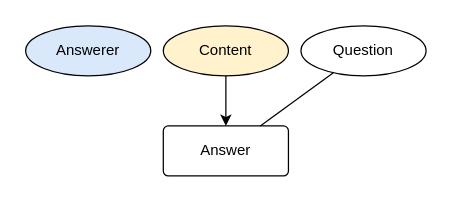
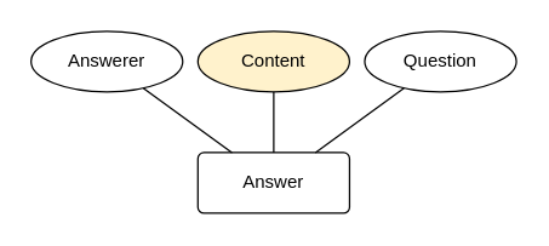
  <mxCell id="0" />
  <mxCell id="1" parent="0" />
  <mxCell id="2" value="Answer" style="rounded=1;arcSize=10;whiteSpace=wrap;html=1;align=center;" parent="1" vertex="1"><mxGeometry x="130" y="100" width="100" height="40" as="geometry" /></mxCell>
- <mxCell id="3" value="Answerer" style="ellipse;whiteSpace=wrap;html=1;align=center;fillColor=#dae8fc;" parent="1" vertex="1"><mxGeometry x="20" y="20" width="100" height="40" as="geometry" /></mxCell>
+ <mxCell id="3" value="Answerer" style="ellipse;whiteSpace=wrap;html=1;align=center;" parent="1" vertex="1"><mxGeometry x="20" y="20" width="100" height="40" as="geometry" /></mxCell>
+ <mxCell id="4" value="" style="endArrow=none;html=1;rounded=0;" parent="1" source="3" target="2" edge="1"><mxGeometry relative="1" as="geometry"><mxPoint x="90" y="240" as="sourcePoint" /><mxPoint x="250" y="240" as="targetPoint" /></mxGeometry></mxCell>
  <mxCell id="5" value="Content" style="ellipse;whiteSpace=wrap;html=1;align=center;fillColor=#fff2cc;" parent="1" vertex="1"><mxGeometry x="130" y="20" width="100" height="40" as="geometry" /></mxCell>
- <mxCell id="6" value="" style="endArrow=classic;html=1;rounded=0;" parent="1" source="5" target="2" edge="1"><mxGeometry relative="1" as="geometry"><mxPoint x="300" y="100" as="sourcePoint" /><mxPoint x="460" y="100" as="targetPoint" /></mxGeometry></mxCell>
+ <mxCell id="6" value="" style="endArrow=none;html=1;rounded=0;" parent="1" source="5" target="2" edge="1"><mxGeometry relative="1" as="geometry"><mxPoint x="300" y="100" as="sourcePoint" /><mxPoint x="460" y="100" as="targetPoint" /></mxGeometry></mxCell>
  <mxCell id="7" value="Question" style="ellipse;whiteSpace=wrap;html=1;align=center;" vertex="1" parent="1"><mxGeometry x="240" y="20" width="100" height="40" as="geometry" /></mxCell>
  <mxCell id="8" value="" style="endArrow=none;html=1;rounded=0;" edge="1" parent="1" source="2" target="7"><mxGeometry relative="1" as="geometry"><mxPoint x="270" y="220" as="sourcePoint" /><mxPoint x="430" y="220" as="targetPoint" /></mxGeometry></mxCell>
